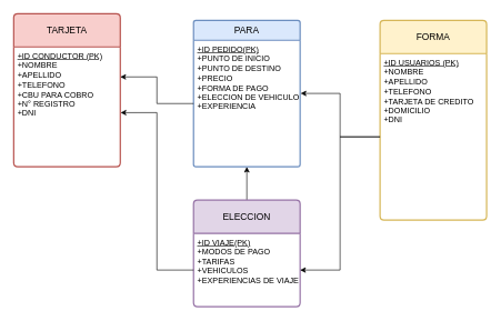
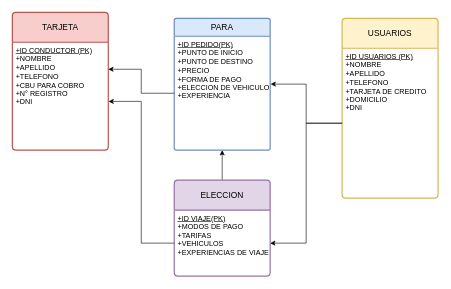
  <mxCell id="0" />
  <mxCell id="1" parent="0" />
  <mxCell id="2" style="edgeStyle=orthogonalEdgeStyle;rounded=0;orthogonalLoop=1;jettySize=auto;html=1;entryX=0.5;entryY=1;entryDx=0;entryDy=0;" parent="1" source="4" target="11" edge="1"><mxGeometry relative="1" as="geometry" /></mxCell>
  <mxCell id="3" style="edgeStyle=orthogonalEdgeStyle;rounded=0;orthogonalLoop=1;jettySize=auto;html=1;exitX=0.5;exitY=0;exitDx=0;exitDy=0;" parent="1" source="4" edge="1"><mxGeometry relative="1" as="geometry"><mxPoint x="370" y="300" as="targetPoint" /></mxGeometry></mxCell>
  <mxCell id="4" value="ELECCION" style="swimlane;childLayout=stackLayout;horizontal=1;startSize=50;horizontalStack=0;rounded=1;fontSize=14;fontStyle=0;strokeWidth=2;resizeParent=0;resizeLast=1;shadow=0;dashed=0;align=center;arcSize=4;whiteSpace=wrap;html=1;fillColor=#e1d5e7;strokeColor=#9673a6;" parent="1" vertex="1"><mxGeometry x="290" y="300" width="160" height="160" as="geometry"><mxRectangle x="60" y="50" width="80" height="50" as="alternateBounds" /></mxGeometry></mxCell>
  <mxCell id="5" value="&lt;u&gt;+ID VIAJE(PK)&lt;br&gt;&lt;/u&gt;+MODOS DE PAGO&lt;br&gt;+TARIFAS&lt;br&gt;+VEHICULOS&lt;br&gt;+EXPERIENCIAS DE VIAJE" style="align=left;strokeColor=none;fillColor=none;spacingLeft=4;fontSize=12;verticalAlign=top;resizable=0;rotatable=0;part=1;html=1;" parent="4" vertex="1"><mxGeometry y="50" width="160" height="110" as="geometry" /></mxCell>
  <mxCell id="6" value="TARJETA" style="swimlane;childLayout=stackLayout;horizontal=1;startSize=50;horizontalStack=0;rounded=1;fontSize=14;fontStyle=0;strokeWidth=2;resizeParent=0;resizeLast=1;shadow=0;dashed=0;align=center;arcSize=4;whiteSpace=wrap;html=1;fillColor=#f8cecc;strokeColor=#b85450;" parent="1" vertex="1"><mxGeometry x="20" y="20" width="160" height="230" as="geometry" /></mxCell>
  <mxCell id="7" value="&lt;u&gt;+ID CONDUCTOR (PK)&lt;br&gt;&lt;/u&gt;+NOMBRE&lt;br&gt;+APELLIDO&lt;br&gt;+TELEFONO&lt;br&gt;+CBU PARA COBRO&lt;br&gt;+N° REGISTRO&lt;br&gt;+DNI" style="align=left;strokeColor=none;fillColor=none;spacingLeft=4;fontSize=12;verticalAlign=top;resizable=0;rotatable=0;part=1;html=1;" parent="6" vertex="1"><mxGeometry y="50" width="160" height="180" as="geometry" /></mxCell>
- <mxCell id="8" value="FORMA" style="swimlane;childLayout=stackLayout;horizontal=1;startSize=50;horizontalStack=0;rounded=1;fontSize=14;fontStyle=0;strokeWidth=2;resizeParent=0;resizeLast=1;shadow=0;dashed=0;align=center;arcSize=4;whiteSpace=wrap;html=1;fillColor=#fff2cc;strokeColor=#d6b656;" parent="1" vertex="1"><mxGeometry x="570" y="30" width="160" height="300" as="geometry" /></mxCell>
+ <mxCell id="8" value="USUARIOS" style="swimlane;childLayout=stackLayout;horizontal=1;startSize=50;horizontalStack=0;rounded=1;fontSize=14;fontStyle=0;strokeWidth=2;resizeParent=0;resizeLast=1;shadow=0;dashed=0;align=center;arcSize=4;whiteSpace=wrap;html=1;fillColor=#fff2cc;strokeColor=#d6b656;" parent="1" vertex="1"><mxGeometry x="570" y="30" width="160" height="300" as="geometry" /></mxCell>
  <mxCell id="9" value="&lt;u&gt;+ID USUARIOS (PK)&lt;br&gt;&lt;/u&gt;+NOMBRE&lt;br&gt;+APELLIDO&lt;br&gt;+TELEFONO&lt;br&gt;+TARJETA DE CREDITO&lt;br&gt;+DOMICILIO&lt;br&gt;+DNI" style="align=left;strokeColor=none;fillColor=none;spacingLeft=4;fontSize=12;verticalAlign=top;resizable=0;rotatable=0;part=1;html=1;" parent="8" vertex="1"><mxGeometry y="50" width="160" height="250" as="geometry" /></mxCell>
  <mxCell id="10" value="PARA" style="swimlane;childLayout=stackLayout;horizontal=1;startSize=30;horizontalStack=0;rounded=1;fontSize=14;fontStyle=0;strokeWidth=2;resizeParent=0;resizeLast=1;shadow=0;dashed=0;align=center;arcSize=4;whiteSpace=wrap;html=1;fillColor=#dae8fc;strokeColor=#6c8ebf;" parent="1" vertex="1"><mxGeometry x="290" y="30" width="160" height="220" as="geometry" /></mxCell>
  <mxCell id="11" value="&lt;u&gt;+ID PEDIDO(PK)&lt;br&gt;&lt;/u&gt;+PUNTO DE INICIO&lt;br&gt;+PUNTO DE DESTINO&lt;br&gt;+PRECIO&lt;br&gt;+FORMA DE PAGO&lt;br&gt;+ELECCION DE VEHICULO&lt;br&gt;+EXPERIENCIA" style="align=left;strokeColor=none;fillColor=none;spacingLeft=4;fontSize=12;verticalAlign=top;resizable=0;rotatable=0;part=1;html=1;" parent="10" vertex="1"><mxGeometry y="30" width="160" height="190" as="geometry" /></mxCell>
  <mxCell id="12" style="edgeStyle=orthogonalEdgeStyle;rounded=0;orthogonalLoop=1;jettySize=auto;html=1;entryX=1.005;entryY=0.42;entryDx=0;entryDy=0;entryPerimeter=0;" parent="1" source="9" target="11" edge="1"><mxGeometry relative="1" as="geometry" /></mxCell>
  <mxCell id="13" style="edgeStyle=orthogonalEdgeStyle;rounded=0;orthogonalLoop=1;jettySize=auto;html=1;entryX=1;entryY=0.5;entryDx=0;entryDy=0;" parent="1" source="9" target="5" edge="1"><mxGeometry relative="1" as="geometry" /></mxCell>
  <mxCell id="14" style="edgeStyle=orthogonalEdgeStyle;rounded=0;orthogonalLoop=1;jettySize=auto;html=1;entryX=1.003;entryY=0.548;entryDx=0;entryDy=0;entryPerimeter=0;" parent="1" source="5" target="7" edge="1"><mxGeometry relative="1" as="geometry" /></mxCell>
  <mxCell id="15" style="edgeStyle=orthogonalEdgeStyle;rounded=0;orthogonalLoop=1;jettySize=auto;html=1;entryX=1;entryY=0.25;entryDx=0;entryDy=0;" parent="1" source="11" target="7" edge="1"><mxGeometry relative="1" as="geometry" /></mxCell>
